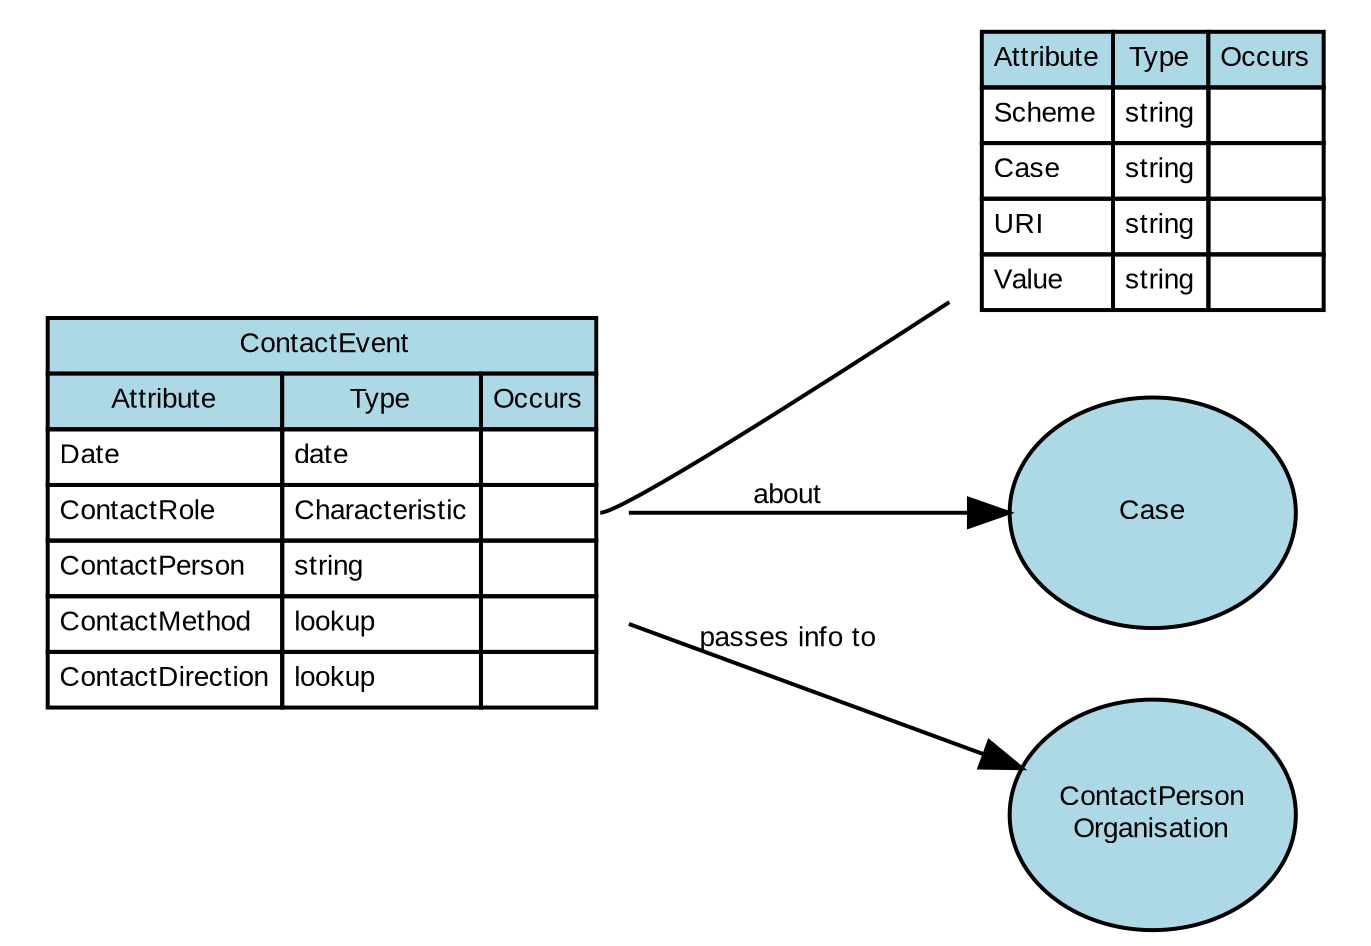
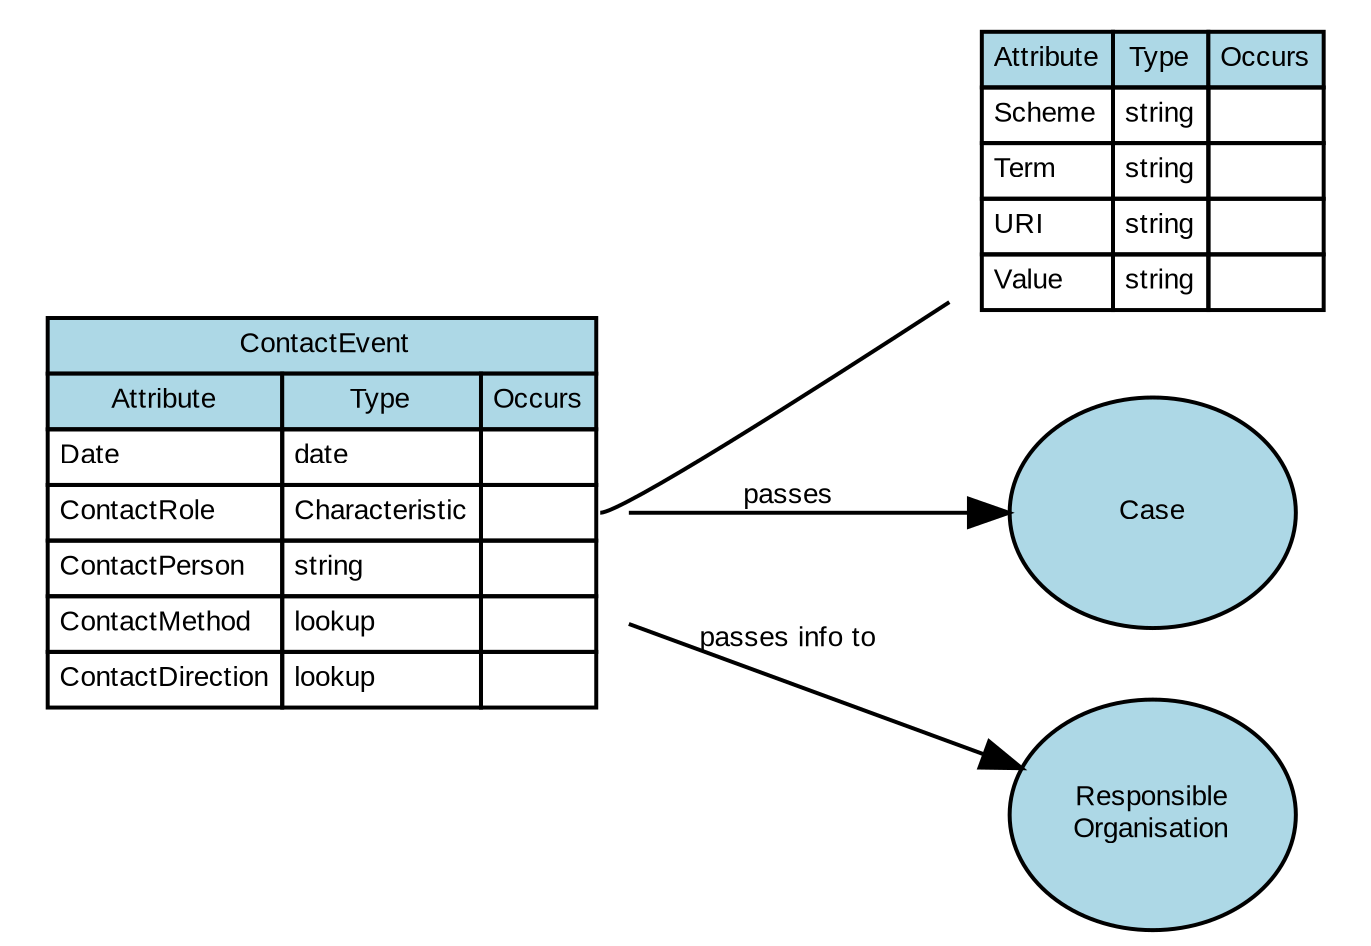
  digraph {
    rankdir=LR
    splines=true
    node [black=black color=black fillcolor=lightblue fontname=Arial fontsize=7]
    edge [fontname=Arial fontsize=7 labelfontname=Arial labelfontsize=7]
-   n1 [label=<<table border='0' cellborder='1' cellspacing='0'><tr><td bgcolor='lightblue'>Attribute</td><td bgcolor='lightblue'>Type</td><td bgcolor='lightblue'>Occurs</td></tr><tr><td align='left' balign='left' valign='top'>Scheme</td><td align='left' balign='left' valign='top'>string</td><td align='left' balign='left' valign='top'></td></tr><tr><td align='left' balign='left' valign='top'>Case</td><td align='left' balign='left' valign='top'>string</td><td align='left' balign='left' valign='top'></td></tr><tr><td align='left' balign='left' valign='top'>URI</td><td align='left' balign='left' valign='top'>string</td><td align='left' balign='left' valign='top'></td></tr><tr><td align='left' balign='left' valign='top'>Value</td><td align='left' balign='left' valign='top'>string</td><td align='left' balign='left' valign='top'></td></tr></table>> shape=plaintext]
+   n1 [label=<<table border='0' cellborder='1' cellspacing='0'><tr><td bgcolor='lightblue'>Attribute</td><td bgcolor='lightblue'>Type</td><td bgcolor='lightblue'>Occurs</td></tr><tr><td align='left' balign='left' valign='top'>Scheme</td><td align='left' balign='left' valign='top'>string</td><td align='left' balign='left' valign='top'></td></tr><tr><td align='left' balign='left' valign='top'>Term</td><td align='left' balign='left' valign='top'>string</td><td align='left' balign='left' valign='top'></td></tr><tr><td align='left' balign='left' valign='top'>URI</td><td align='left' balign='left' valign='top'>string</td><td align='left' balign='left' valign='top'></td></tr><tr><td align='left' balign='left' valign='top'>Value</td><td align='left' balign='left' valign='top'>string</td><td align='left' balign='left' valign='top'></td></tr></table>> shape=plaintext]
    n2 [label=<<table border='0' cellborder='1' cellspacing='0'><tr><td colspan='3' bgcolor='lightblue'> ContactEvent</td></tr><tr><td bgcolor='lightblue'>Attribute</td><td bgcolor='lightblue'>Type</td><td bgcolor='lightblue'>Occurs</td></tr><tr><td align='left' balign='left' valign='top'>Date</td><td align='left' balign='left' valign='top'>date</td><td align='left' balign='left' valign='top'></td></tr><tr><td align='left' balign='left' valign='top'>ContactRole</td><td align='left' balign='left' valign='top'>Characteristic</td><td align='left' balign='left' valign='top' port='25'></td></tr><tr><td align='left' balign='left' valign='top'>ContactPerson</td><td align='left' balign='left' valign='top'>string</td><td align='left' balign='left' valign='top'></td></tr><tr><td align='left' balign='left' valign='top'>ContactMethod</td><td align='left' balign='left' valign='top'>lookup</td><td align='left' balign='left' valign='top'></td></tr><tr><td align='left' balign='left' valign='top'>ContactDirection</td><td align='left' balign='left' valign='top'>lookup</td><td align='left' balign='left' valign='top'></td></tr></table>> shape=plaintext]
    n3 [fixedsize=true height=0.8 label=Case style=filled width=1.0]
-   n4 [fixedsize=true height=0.8 label="ContactPerson\nOrganisation" style=filled width=1.0]
+   n4 [fixedsize=true height=0.8 label="Responsible\nOrganisation" style=filled width=1.0]
    n2 -> n1 [dir=none tailport=25]
-   n2 -> n3 [label=about]
+   n2 -> n3 [label=passes]
    n2 -> n4 [label="passes info to"]
  }
